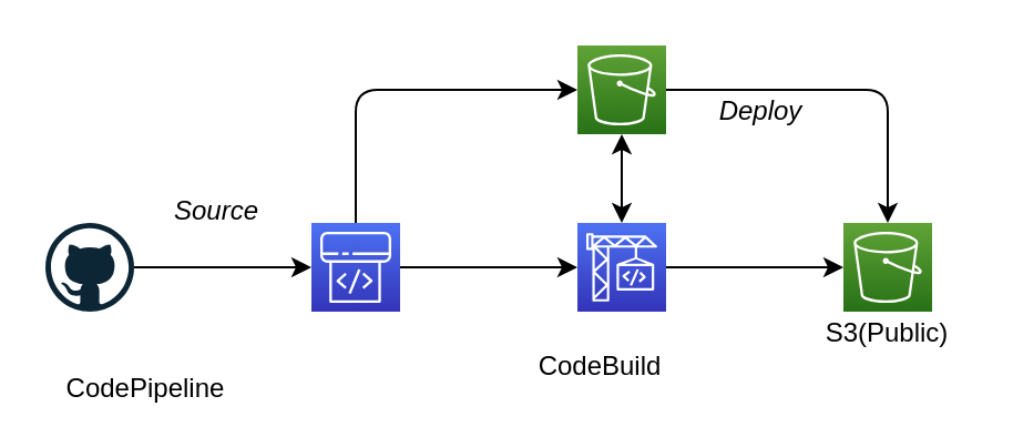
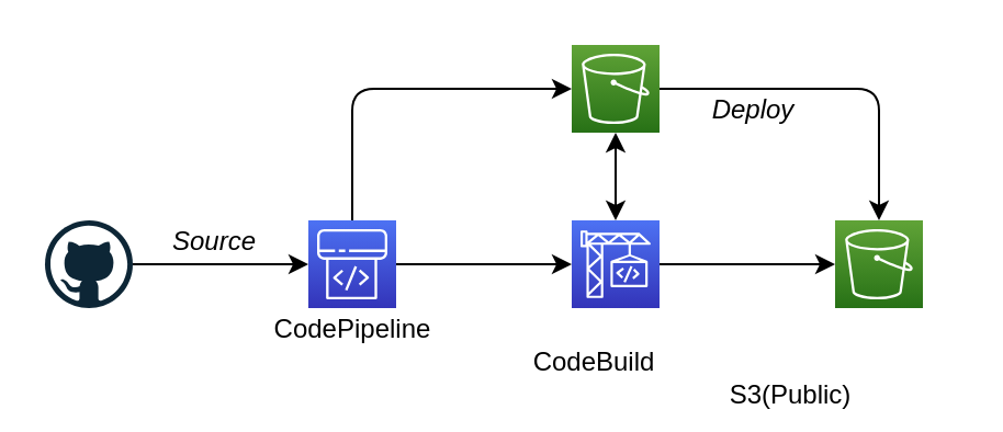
  <mxCell id="0" />
  <mxCell id="1" parent="0" />
  <mxCell id="2" value="" style="dashed=0;outlineConnect=0;html=1;align=center;labelPosition=center;verticalLabelPosition=bottom;verticalAlign=top;shape=mxgraph.weblogos.github" vertex="1" parent="1"><mxGeometry x="20" y="100" width="40" height="40" as="geometry" /></mxCell>
  <mxCell id="3" value="" style="points=[[0,0,0],[0.25,0,0],[0.5,0,0],[0.75,0,0],[1,0,0],[0,1,0],[0.25,1,0],[0.5,1,0],[0.75,1,0],[1,1,0],[0,0.25,0],[0,0.5,0],[0,0.75,0],[1,0.25,0],[1,0.5,0],[1,0.75,0]];outlineConnect=0;fontColor=#232F3E;gradientColor=#4D72F3;gradientDirection=north;fillColor=#3334B9;strokeColor=#ffffff;dashed=0;verticalLabelPosition=bottom;verticalAlign=top;align=center;html=1;fontSize=12;fontStyle=0;aspect=fixed;shape=mxgraph.aws4.resourceIcon;resIcon=mxgraph.aws4.codepipeline;" vertex="1" parent="1"><mxGeometry x="140" y="100" width="40" height="40" as="geometry" /></mxCell>
  <mxCell id="4" value="" style="points=[[0,0,0],[0.25,0,0],[0.5,0,0],[0.75,0,0],[1,0,0],[0,1,0],[0.25,1,0],[0.5,1,0],[0.75,1,0],[1,1,0],[0,0.25,0],[0,0.5,0],[0,0.75,0],[1,0.25,0],[1,0.5,0],[1,0.75,0]];outlineConnect=0;fontColor=#232F3E;gradientColor=#60A337;gradientDirection=north;fillColor=#277116;strokeColor=#ffffff;dashed=0;verticalLabelPosition=bottom;verticalAlign=top;align=center;html=1;fontSize=12;fontStyle=0;aspect=fixed;shape=mxgraph.aws4.resourceIcon;resIcon=mxgraph.aws4.s3;" vertex="1" parent="1"><mxGeometry x="260" y="20" width="40" height="40" as="geometry" /></mxCell>
  <mxCell id="5" style="edgeStyle=orthogonalEdgeStyle;rounded=1;orthogonalLoop=1;jettySize=auto;html=1;entryX=0;entryY=0.5;entryDx=0;entryDy=0;entryPerimeter=0;" edge="1" parent="1" source="6" target="7"><mxGeometry relative="1" as="geometry" /></mxCell>
  <mxCell id="6" value="" style="points=[[0,0,0],[0.25,0,0],[0.5,0,0],[0.75,0,0],[1,0,0],[0,1,0],[0.25,1,0],[0.5,1,0],[0.75,1,0],[1,1,0],[0,0.25,0],[0,0.5,0],[0,0.75,0],[1,0.25,0],[1,0.5,0],[1,0.75,0]];outlineConnect=0;fontColor=#232F3E;gradientColor=#4D72F3;gradientDirection=north;fillColor=#3334B9;strokeColor=#ffffff;dashed=0;verticalLabelPosition=bottom;verticalAlign=top;align=center;html=1;fontSize=12;fontStyle=0;aspect=fixed;shape=mxgraph.aws4.resourceIcon;resIcon=mxgraph.aws4.codebuild;" vertex="1" parent="1"><mxGeometry x="260" y="100" width="40" height="40" as="geometry" /></mxCell>
  <mxCell id="7" value="" style="points=[[0,0,0],[0.25,0,0],[0.5,0,0],[0.75,0,0],[1,0,0],[0,1,0],[0.25,1,0],[0.5,1,0],[0.75,1,0],[1,1,0],[0,0.25,0],[0,0.5,0],[0,0.75,0],[1,0.25,0],[1,0.5,0],[1,0.75,0]];outlineConnect=0;fontColor=#232F3E;gradientColor=#60A337;gradientDirection=north;fillColor=#277116;strokeColor=#ffffff;dashed=0;verticalLabelPosition=bottom;verticalAlign=top;align=center;html=1;fontSize=12;fontStyle=0;aspect=fixed;shape=mxgraph.aws4.resourceIcon;resIcon=mxgraph.aws4.s3;" vertex="1" parent="1"><mxGeometry x="380" y="100" width="40" height="40" as="geometry" /></mxCell>
- <mxCell id="8" value="CodePipeline" style="text;html=1;strokeColor=none;fillColor=none;align=center;verticalAlign=middle;whiteSpace=wrap;rounded=0;" vertex="1" parent="1"><mxGeometry x="22.5" y="165" width="85" height="20" as="geometry" /></mxCell>
+ <mxCell id="8" value="CodePipeline" style="text;html=1;strokeColor=none;fillColor=none;align=center;verticalAlign=middle;whiteSpace=wrap;rounded=0;" vertex="1" parent="1"><mxGeometry x="117.5" y="140" width="85" height="20" as="geometry" /></mxCell>
  <mxCell id="9" value="CodeBuild" style="text;html=1;strokeColor=none;fillColor=none;align=center;verticalAlign=middle;whiteSpace=wrap;rounded=0;" vertex="1" parent="1"><mxGeometry x="227.5" y="155" width="85" height="20" as="geometry" /></mxCell>
- <mxCell id="10" value="S3(Public)" style="text;html=1;strokeColor=none;fillColor=none;align=center;verticalAlign=middle;whiteSpace=wrap;rounded=0;" vertex="1" parent="1"><mxGeometry x="365" y="140" width="70" height="20" as="geometry" /></mxCell>
+ <mxCell id="10" value="S3(Public)" style="text;html=1;strokeColor=none;fillColor=none;align=center;verticalAlign=middle;whiteSpace=wrap;rounded=0;" vertex="1" parent="1"><mxGeometry x="325" y="170" width="70" height="20" as="geometry" /></mxCell>
  <mxCell id="11" value="" style="edgeStyle=segmentEdgeStyle;endArrow=classic;html=1;entryX=0;entryY=0.5;entryDx=0;entryDy=0;entryPerimeter=0;" edge="1" parent="1" source="2" target="3"><mxGeometry width="50" height="50" relative="1" as="geometry"><mxPoint x="-20" y="140" as="sourcePoint" /><mxPoint x="30" y="90" as="targetPoint" /></mxGeometry></mxCell>
  <mxCell id="12" value="" style="edgeStyle=segmentEdgeStyle;endArrow=classic;html=1;exitX=0.5;exitY=0;exitDx=0;exitDy=0;exitPerimeter=0;" edge="1" parent="1" source="3" target="4"><mxGeometry width="50" height="50" relative="1" as="geometry"><mxPoint x="70" y="50" as="sourcePoint" /><mxPoint x="150" y="50" as="targetPoint" /><Array as="points"><mxPoint x="160" y="40" /></Array></mxGeometry></mxCell>
  <mxCell id="13" value="" style="edgeStyle=segmentEdgeStyle;endArrow=classic;html=1;entryX=0;entryY=0.5;entryDx=0;entryDy=0;entryPerimeter=0;exitX=1;exitY=0.5;exitDx=0;exitDy=0;exitPerimeter=0;" edge="1" parent="1" source="3" target="6"><mxGeometry width="50" height="50" relative="1" as="geometry"><mxPoint x="210" y="90" as="sourcePoint" /><mxPoint x="270" y="50" as="targetPoint" /><Array as="points" /></mxGeometry></mxCell>
  <mxCell id="14" style="edgeStyle=orthogonalEdgeStyle;orthogonalLoop=1;jettySize=auto;html=1;entryX=0.5;entryY=0;entryDx=0;entryDy=0;entryPerimeter=0;rounded=1;exitX=1;exitY=0.5;exitDx=0;exitDy=0;exitPerimeter=0;" edge="1" parent="1" source="4" target="7"><mxGeometry relative="1" as="geometry"><mxPoint x="280" y="70" as="sourcePoint" /><mxPoint x="250" y="110" as="targetPoint" /><Array as="points"><mxPoint x="400" y="40" /></Array></mxGeometry></mxCell>
  <mxCell id="15" value="" style="endArrow=classic;startArrow=classic;html=1;entryX=0.5;entryY=1;entryDx=0;entryDy=0;entryPerimeter=0;" edge="1" parent="1" source="6" target="4"><mxGeometry width="50" height="50" relative="1" as="geometry"><mxPoint x="220" y="260" as="sourcePoint" /><mxPoint x="270" y="210" as="targetPoint" /></mxGeometry></mxCell>
  <mxCell id="16" value="&lt;i&gt;Deploy&lt;/i&gt;" style="text;html=1;strokeColor=none;fillColor=none;align=center;verticalAlign=middle;whiteSpace=wrap;rounded=0;" vertex="1" parent="1"><mxGeometry x="322.5" y="40" width="40" height="20" as="geometry" /></mxCell>
- <mxCell id="17" value="&lt;i&gt;Source&lt;/i&gt;" style="text;html=1;strokeColor=none;fillColor=none;align=center;verticalAlign=middle;whiteSpace=wrap;rounded=0;" vertex="1" parent="1"><mxGeometry x="70" y="85" width="55" height="20" as="geometry" /></mxCell>
+ <mxCell id="17" value="&lt;i&gt;Source&lt;/i&gt;" style="text;html=1;strokeColor=none;fillColor=none;align=center;verticalAlign=middle;whiteSpace=wrap;rounded=0;" vertex="1" parent="1"><mxGeometry x="70" y="100" width="55" height="20" as="geometry" /></mxCell>
